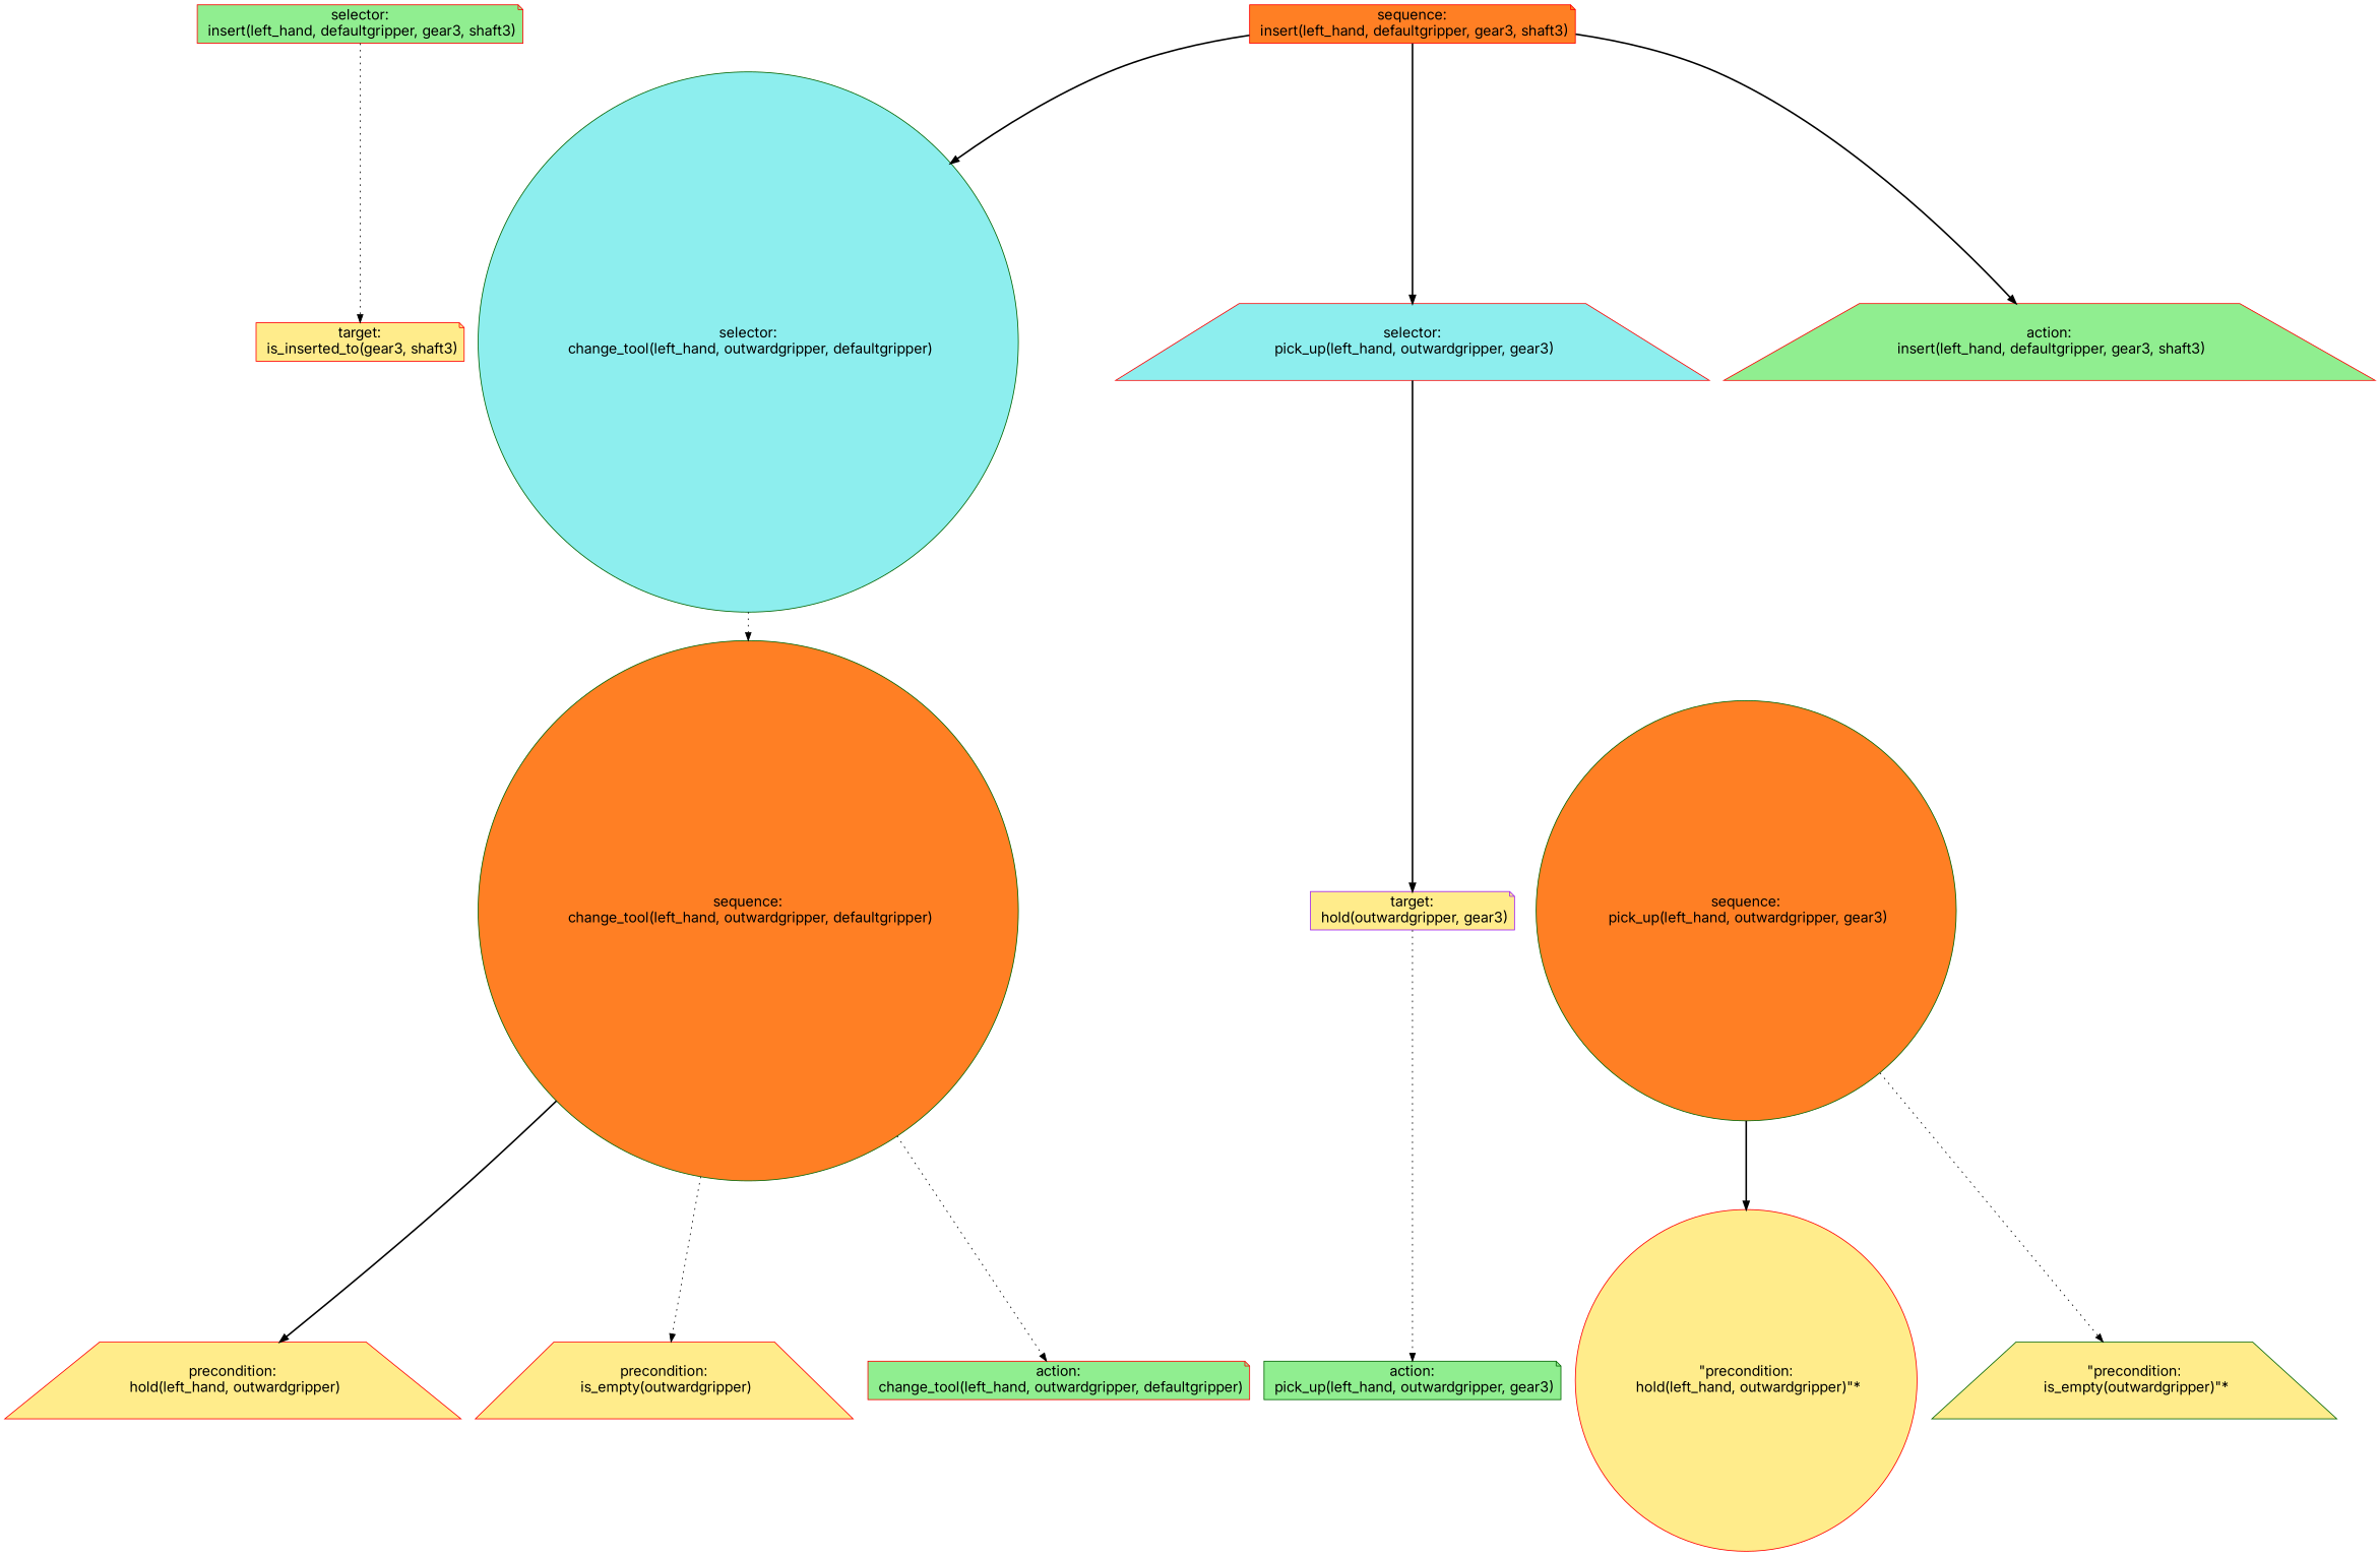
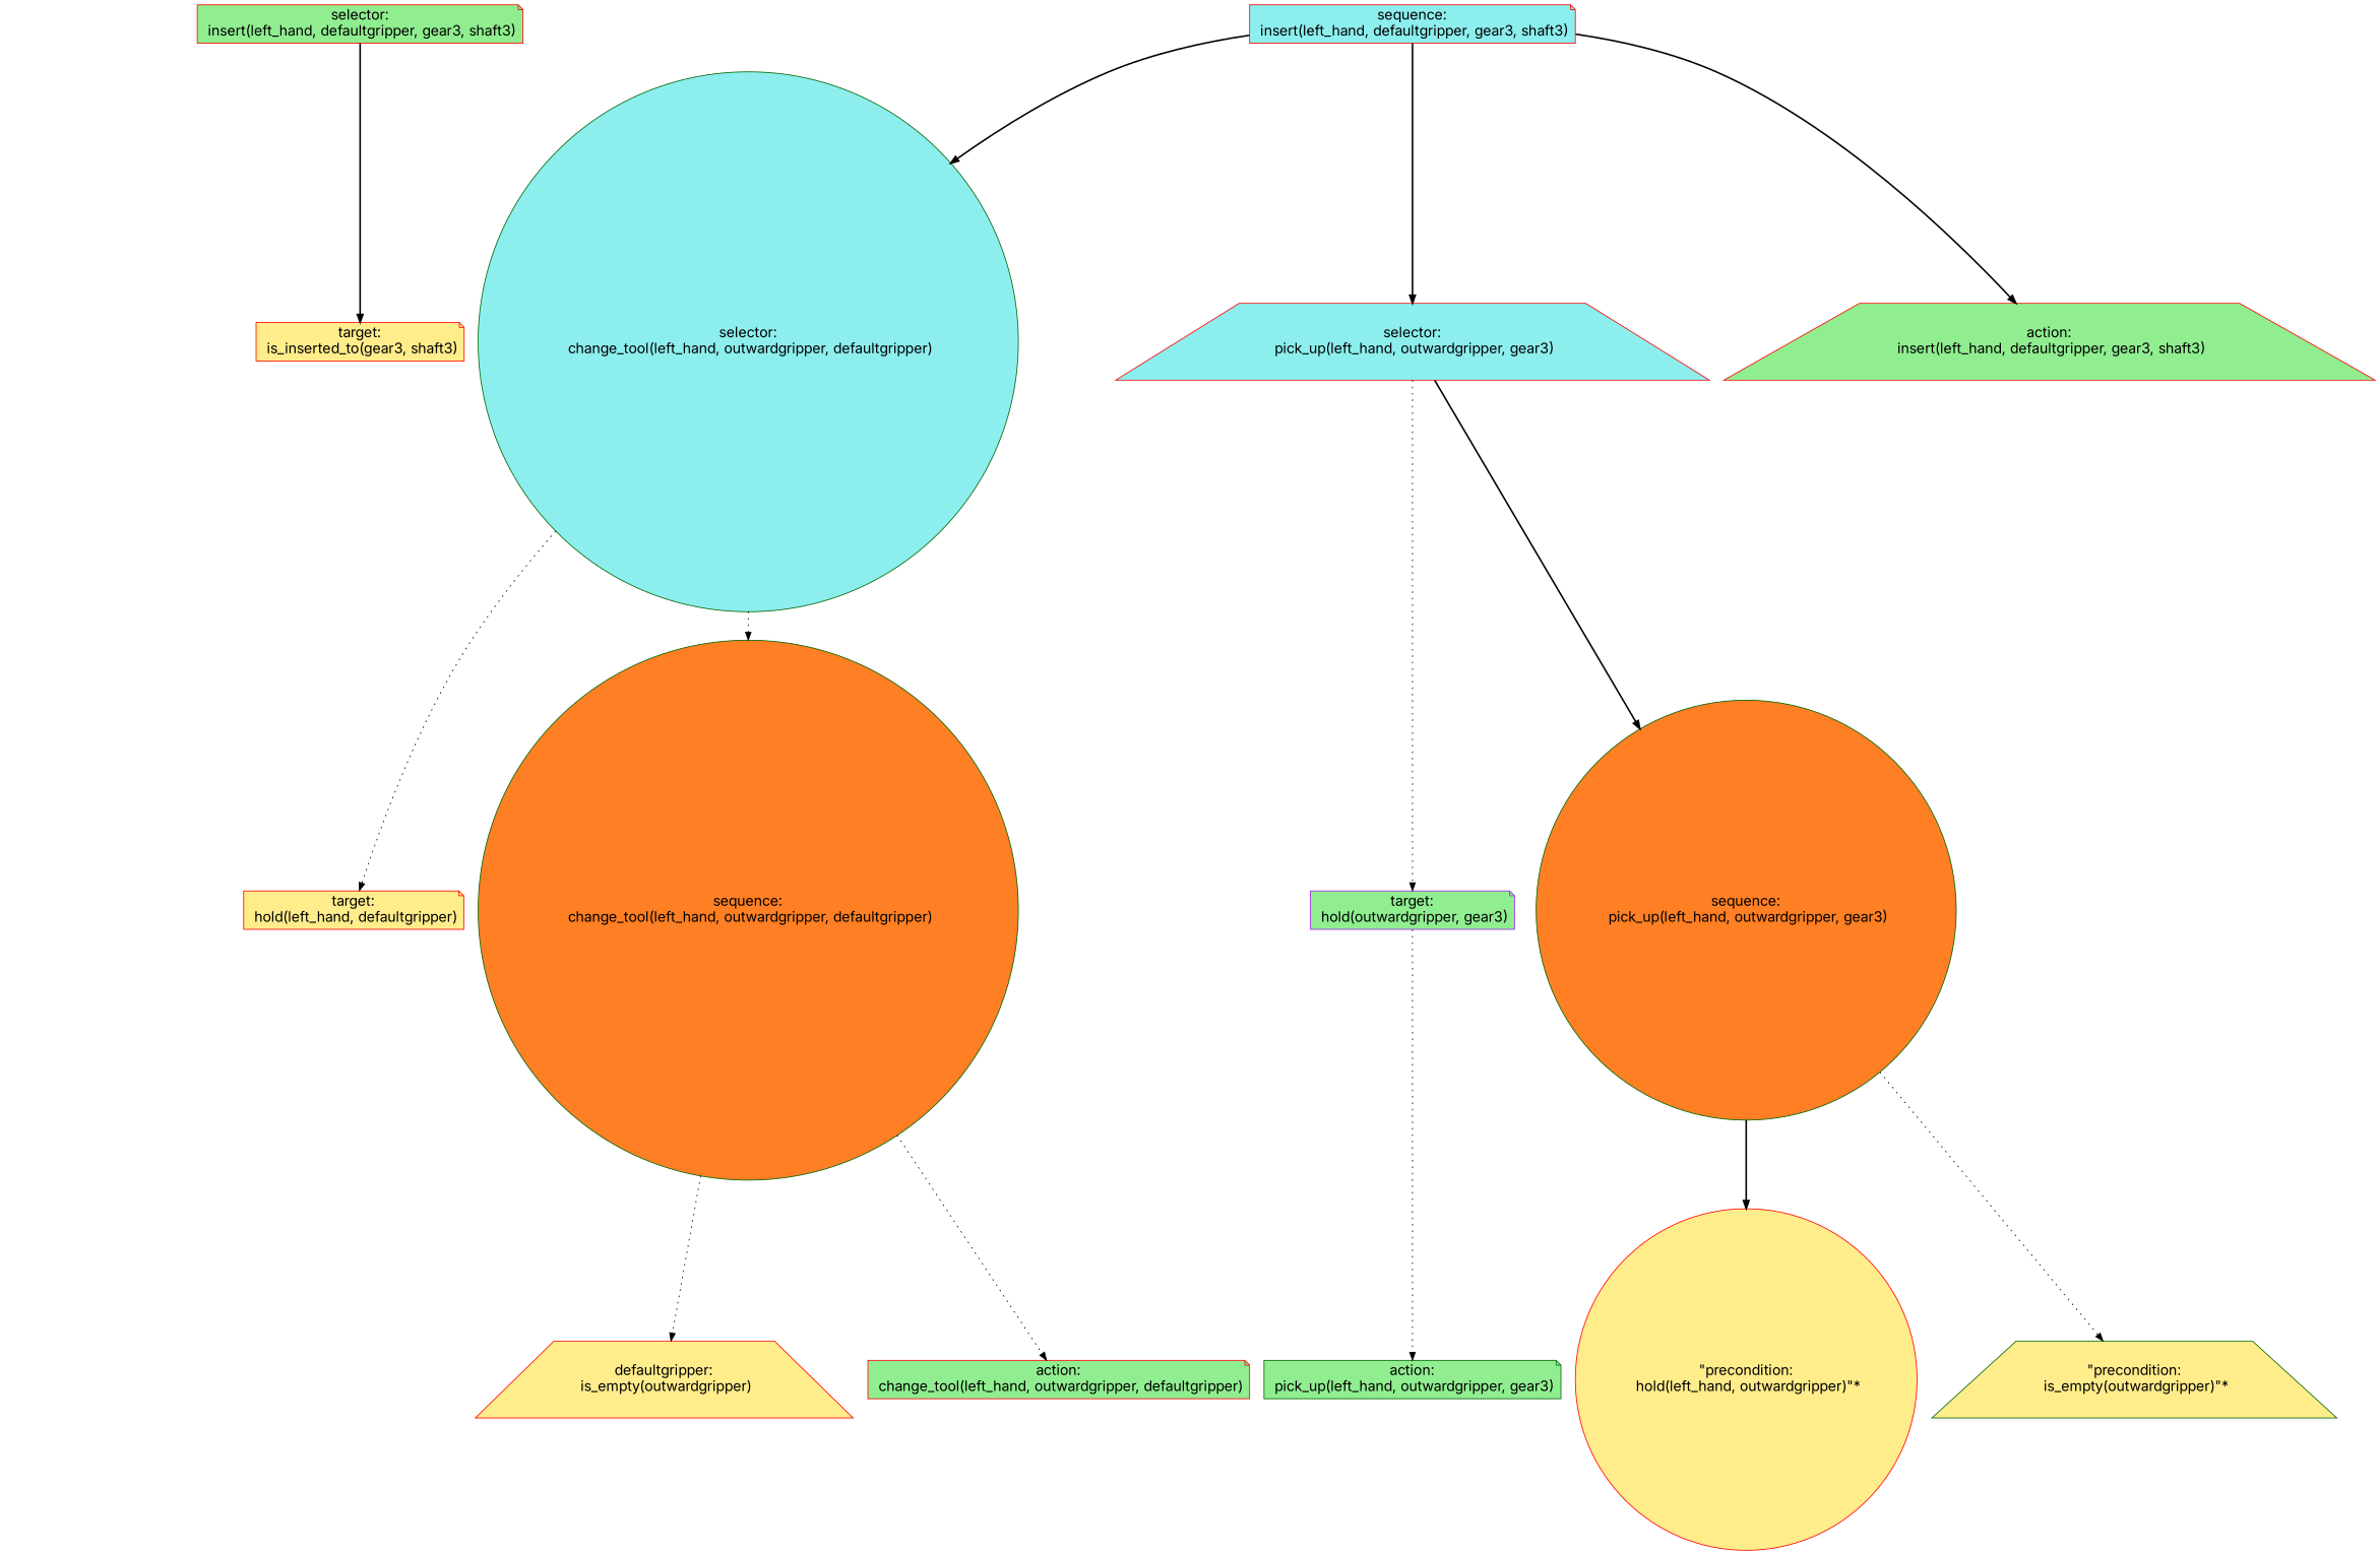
  digraph {
    fontname=Inter
    ordering=out
    node [color=red fillcolor=lightgoldenrod1 fontcolor=black fontname=Inter fontsize=18 shape=note style=filled]
    edge [fontname=Inter style=bold]
    n1 [fillcolor=lightgreen label="selector:\n insert(left_hand, defaultgripper, gear3, shaft3)"]
    n2 [label="target:\n is_inserted_to(gear3, shaft3)"]
-   n3 [fillcolor=chocolate1 label="sequence:\n insert(left_hand, defaultgripper, gear3, shaft3)"]
+   n3 [fillcolor=darkslategray2 label="sequence:\n insert(left_hand, defaultgripper, gear3, shaft3)"]
    n4 [color=darkgreen fillcolor=darkslategray2 label="selector:\n change_tool(left_hand, outwardgripper, defaultgripper)" shape=circle]
    n5 [fillcolor=darkslategray2 label="selector:\n pick_up(left_hand, outwardgripper, gear3)" shape=trapezium]
    n6 [fillcolor=lightgreen label="action:\n insert(left_hand, defaultgripper, gear3, shaft3)" shape=trapezium]
+   n7 [label="target:\n hold(left_hand, defaultgripper)"]
    n8 [color=darkgreen fillcolor=chocolate1 label="sequence:\n change_tool(left_hand, outwardgripper, defaultgripper)" shape=circle]
-   n9 [color=purple label="target:\n hold(outwardgripper, gear3)"]
+   n9 [color=purple fillcolor=lightgreen label="target:\n hold(outwardgripper, gear3)"]
    n10 [color=darkgreen fillcolor=chocolate1 label="sequence:\n pick_up(left_hand, outwardgripper, gear3)" shape=circle]
-   n11 [label="precondition:\n hold(left_hand, outwardgripper)" shape=trapezium]
-   n12 [label="precondition:\n is_empty(outwardgripper)" shape=trapezium]
+   n12 [label="defaultgripper:\n is_empty(outwardgripper)" shape=trapezium]
    n13 [fillcolor=lightgreen label="action:\n change_tool(left_hand, outwardgripper, defaultgripper)"]
    n14 [color=darkgreen fillcolor=lightgreen label="action:\n pick_up(left_hand, outwardgripper, gear3)"]
    n15 [label="\"precondition:\n hold(left_hand, outwardgripper)\"*" shape=circle]
    n16 [color=darkgreen label="\"precondition:\n is_empty(outwardgripper)\"*" shape=trapezium]
-   n1 -> n2 [style=dotted]
+   n1 -> n2
    n3 -> n4
    n3 -> n5
    n3 -> n6
+   n4 -> n7 [style=dotted]
    n4 -> n8 [style=dotted]
-   n5 -> n9
-   n8 -> n11
+   n5 -> n9 [style=dotted]
+   n5 -> n10
    n8 -> n12 [style=dotted]
    n8 -> n13 [style=dotted]
    n9 -> n14 [style=dotted]
    n10 -> n15
    n10 -> n16 [style=dotted]
  }
